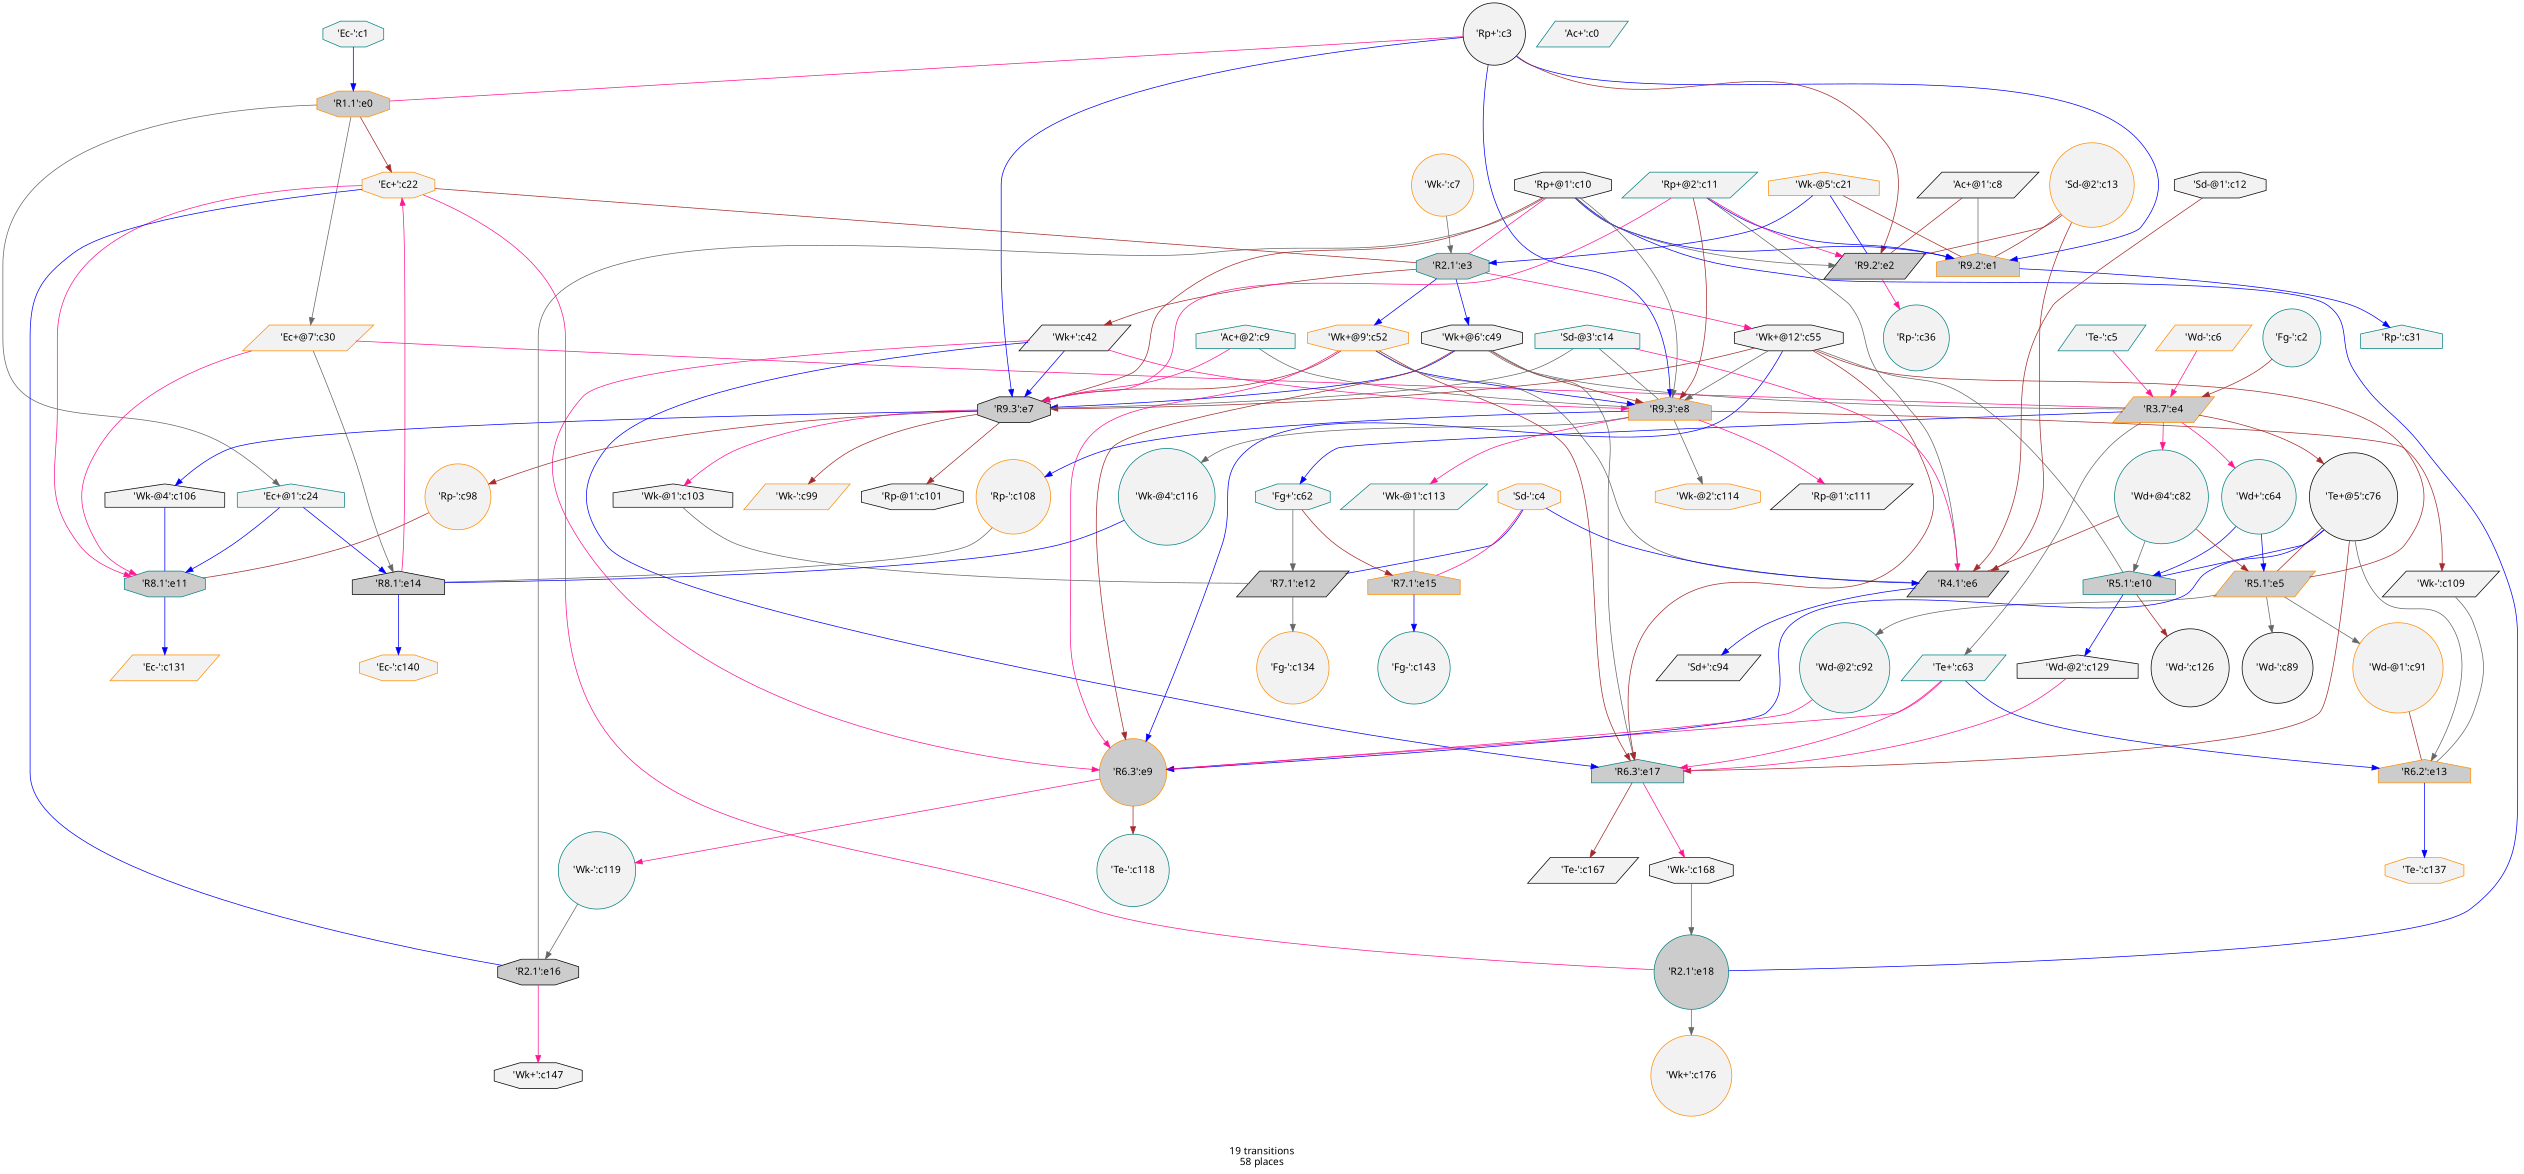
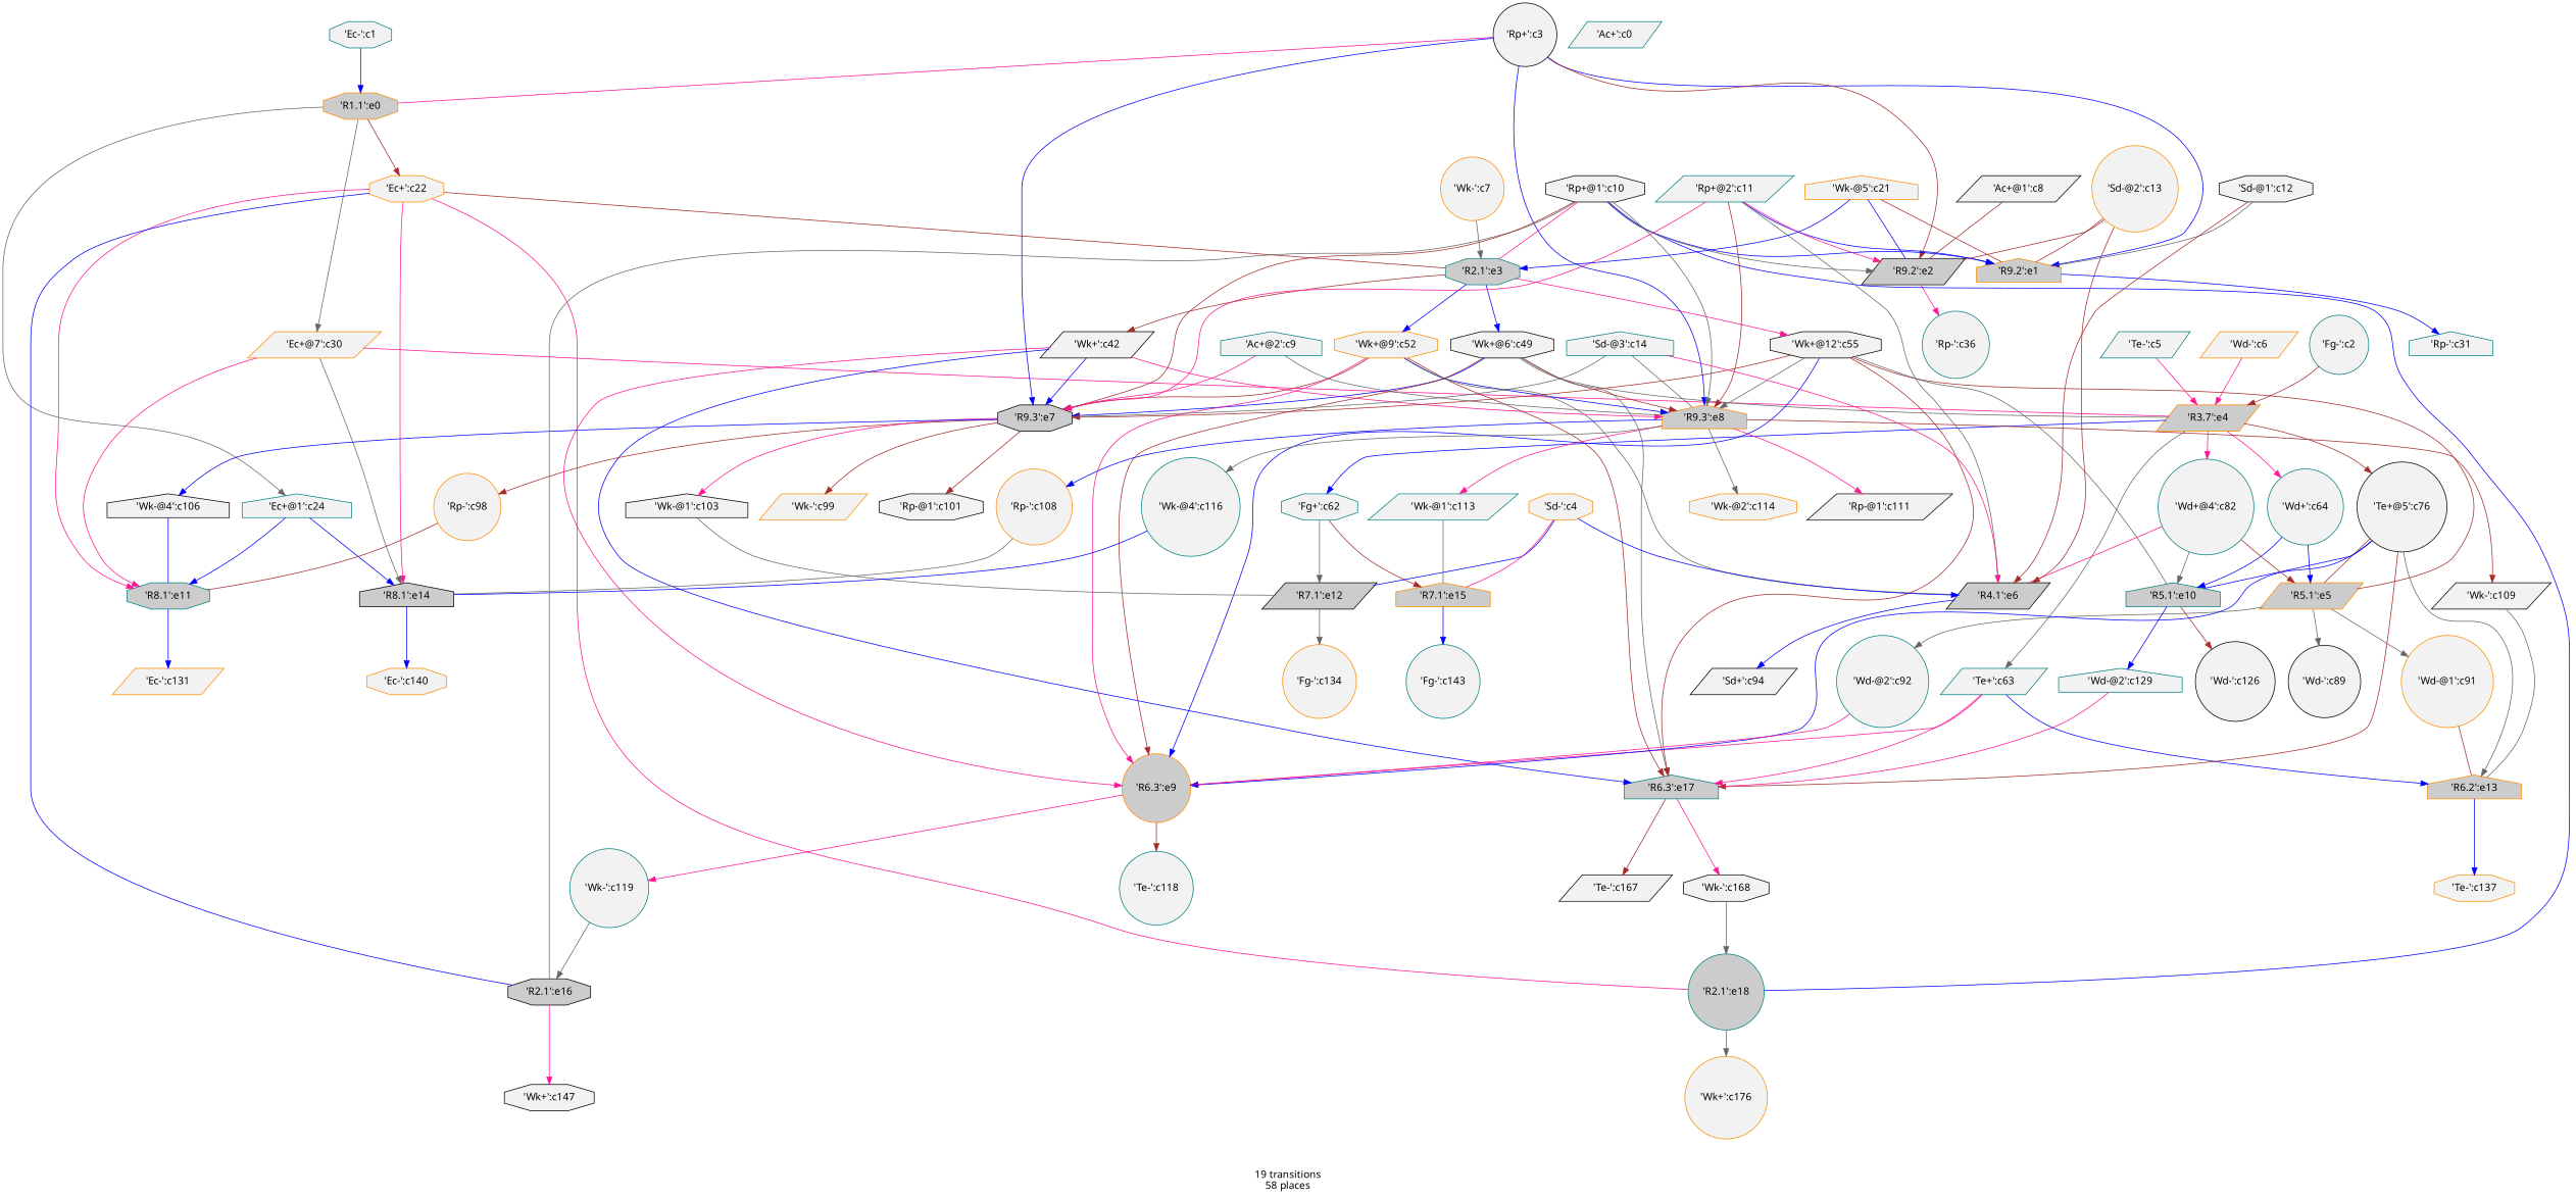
  digraph {
    fontname="Noto Sans"
    label="19 transitions\n58 places"
    node [color=darkorange fillcolor=gray95 fontname="Noto Sans" shape=circle style=filled]
    edge [color=blue fontname="Noto Sans"]
    n1 [fillcolor=gray80 label="'R1.1':e0" shape=octagon]
    n2 [label="'Ec+':c22" shape=octagon]
    n3 [color=teal label="'Ec+@1':c24" shape=house]
    n4 [label="'Ec+@7':c30" shape=parallelogram]
    n5 [color=teal fillcolor=gray80 label="'R2.1':e3" shape=octagon]
    n6 [color=teal fillcolor=gray80 label="'R8.1':e11" shape=octagon]
    n7 [color=black fillcolor=gray80 label="'R8.1':e14" shape=house]
    n8 [color=black fillcolor=gray80 label="'R2.1':e16" shape=octagon]
    n9 [color=teal fillcolor=gray80 label="'R2.1':e18"]
    n10 [fillcolor=gray80 label="'R3.7':e4" shape=parallelogram]
    n11 [fillcolor=gray80 label="'R9.2':e1" shape=house]
    n12 [color=teal label="'Rp-':c31" shape=house]
    n13 [color=black fillcolor=gray80 label="'R9.2':e2" shape=parallelogram]
    n14 [color=teal label="'Rp-':c36"]
    n15 [color=black label="'Wk+':c42" shape=parallelogram]
    n16 [color=black label="'Wk+@6':c49" shape=octagon]
    n17 [label="'Wk+@9':c52" shape=octagon]
    n18 [color=black label="'Wk+@12':c55" shape=octagon]
    n19 [color=black fillcolor=gray80 label="'R9.3':e7" shape=octagon]
    n20 [fillcolor=gray80 label="'R9.3':e8" shape=house]
    n21 [fillcolor=gray80 label="'R6.3':e9"]
    n22 [color=teal fillcolor=gray80 label="'R6.3':e17" shape=house]
    n23 [color=black fillcolor=gray80 label="'R4.1':e6" shape=parallelogram]
    n24 [fillcolor=gray80 label="'R5.1':e5" shape=parallelogram]
    n25 [color=teal fillcolor=gray80 label="'R5.1':e10" shape=house]
    n26 [color=teal label="'Fg+':c62" shape=octagon]
    n27 [color=teal label="'Te+':c63" shape=parallelogram]
    n28 [color=teal label="'Wd+':c64"]
    n29 [color=black label="'Te+@5':c76"]
    n30 [color=teal label="'Wd+@4':c82"]
    n31 [color=black fillcolor=gray80 label="'R7.1':e12" shape=parallelogram]
    n32 [fillcolor=gray80 label="'R7.1':e15" shape=house]
    n33 [fillcolor=gray80 label="'R6.2':e13" shape=house]
    n34 [color=black label="'Wd-':c89"]
    n35 [label="'Wd-@1':c91"]
    n36 [color=teal label="'Wd-@2':c92"]
    n37 [color=black label="'Sd+':c94" shape=parallelogram]
    n38 [label="'Rp-':c98"]
    n39 [label="'Wk-':c99" shape=parallelogram]
    n40 [color=black label="'Rp-@1':c101" shape=octagon]
    n41 [color=black label="'Wk-@1':c103" shape=house]
    n42 [color=black label="'Wk-@4':c106" shape=house]
    n43 [label="'Rp-':c108"]
    n44 [color=black label="'Wk-':c109" shape=parallelogram]
    n45 [color=black label="'Rp-@1':c111" shape=parallelogram]
    n46 [color=teal label="'Wk-@1':c113" shape=parallelogram]
    n47 [label="'Wk-@2':c114" shape=octagon]
    n48 [color=teal label="'Wk-@4':c116"]
    n49 [color=teal label="'Te-':c118"]
    n50 [color=teal label="'Wk-':c119"]
    n51 [color=black label="'Wd-':c126"]
-   n52 [color=black label="'Wd-@2':c129" shape=house]
+   n52 [color=teal label="'Wd-@2':c129" shape=house]
    n53 [label="'Ec-':c131" shape=parallelogram]
    n54 [label="'Fg-':c134"]
    n55 [label="'Te-':c137" shape=octagon]
    n56 [label="'Ec-':c140" shape=octagon]
    n57 [color=teal label="'Fg-':c143"]
    n58 [color=black label="'Wk+':c147" shape=octagon]
    n59 [color=black label="'Te-':c167" shape=parallelogram]
    n60 [color=black label="'Wk-':c168" shape=octagon]
    n61 [label="'Wk+':c176"]
    n62 [color=teal label="'Ac+':c0" shape=parallelogram]
    n63 [color=teal label="'Ec-':c1" shape=octagon]
    n64 [color=teal label="'Fg-':c2"]
    n65 [color=black label="'Rp+':c3"]
    n66 [label="'Sd-':c4" shape=octagon]
    n67 [color=teal label="'Te-':c5" shape=parallelogram]
    n68 [label="'Wd-':c6" shape=parallelogram]
    n69 [label="'Wk-':c7"]
    n70 [color=black label="'Ac+@1':c8" shape=parallelogram]
    n71 [color=teal label="'Ac+@2':c9" shape=house]
    n72 [color=black label="'Rp+@1':c10" shape=octagon]
    n73 [color=teal label="'Rp+@2':c11" shape=parallelogram]
    n74 [color=black label="'Sd-@1':c12" shape=octagon]
    n75 [label="'Sd-@2':c13"]
    n76 [color=teal label="'Sd-@3':c14" shape=house]
    n77 [label="'Wk-@5':c21" shape=house]
    n1 -> n2 [color=brown]
    n1 -> n3 [color=gray40]
    n1 -> n4 [color=gray40]
    n2 -> n5 [arrowhead=none color=brown]
    n2 -> n6 [color=deeppink]
-   n7 -> n2 [color=deeppink]
+   n2 -> n7 [color=deeppink]
    n2 -> n8 [arrowhead=none]
    n2 -> n9 [arrowhead=none color=deeppink]
    n3 -> n6
    n3 -> n7
    n4 -> n6 [color=deeppink]
    n4 -> n7 [color=gray40]
    n4 -> n10 [arrowhead=none color=deeppink]
    n5 -> n15 [color=brown]
    n5 -> n16
    n5 -> n17
    n5 -> n18 [color=deeppink]
    n6 -> n53
    n7 -> n56
    n8 -> n58 [color=deeppink]
    n9 -> n61 [color=gray40]
    n10 -> n26
    n10 -> n27 [color=gray40]
    n10 -> n28 [color=deeppink]
    n10 -> n29 [color=brown]
    n10 -> n30 [color=deeppink]
    n11 -> n12
    n13 -> n14 [color=deeppink]
    n15 -> n19
    n15 -> n20 [color=deeppink]
    n15 -> n21 [color=deeppink]
    n15 -> n22
    n16 -> n10 [arrowhead=none color=gray40]
    n16 -> n19
    n16 -> n20 [color=brown]
    n16 -> n21 [color=brown]
    n16 -> n22 [color=gray40]
    n17 -> n19 [color=brown]
    n17 -> n20
    n17 -> n21 [color=deeppink]
    n17 -> n22 [color=brown]
    n17 -> n23 [arrowhead=none color=gray40]
    n18 -> n19 [color=brown]
    n18 -> n20 [color=gray40]
    n18 -> n21
    n18 -> n22 [color=brown]
    n18 -> n24 [arrowhead=none color=brown]
    n18 -> n25 [arrowhead=none color=gray40]
    n19 -> n38 [color=brown]
    n19 -> n39 [color=brown]
    n19 -> n40 [color=brown]
    n19 -> n41 [color=deeppink]
    n19 -> n42
    n20 -> n43
    n20 -> n44 [color=brown]
    n20 -> n45 [color=deeppink]
    n20 -> n46 [color=deeppink]
    n20 -> n47 [color=gray40]
    n20 -> n48 [color=gray40]
    n21 -> n49 [color=brown]
    n21 -> n50 [color=deeppink]
    n22 -> n59 [color=brown]
    n22 -> n60 [color=deeppink]
    n23 -> n37
    n24 -> n34 [color=gray40]
    n24 -> n35 [color=gray40]
    n24 -> n36 [color=gray40]
    n25 -> n51 [color=brown]
    n25 -> n52
    n26 -> n31 [color=gray40]
    n26 -> n32 [color=brown]
    n27 -> n21 [color=deeppink]
    n27 -> n22 [color=deeppink]
    n27 -> n33
    n28 -> n24
    n28 -> n25
    n29 -> n21
    n29 -> n22 [color=brown]
    n29 -> n24 [arrowhead=none color=brown]
    n29 -> n25 [arrowhead=none]
    n29 -> n33 [color=gray40]
-   n30 -> n23 [arrowhead=none color=brown]
+   n30 -> n23 [arrowhead=none color=deeppink]
    n30 -> n24 [color=brown]
    n30 -> n25 [color=gray40]
    n31 -> n54 [color=gray40]
    n32 -> n57
    n33 -> n55
    n35 -> n33 [arrowhead=none color=brown]
    n36 -> n21 [arrowhead=none color=deeppink]
    n38 -> n6 [arrowhead=none color=brown]
    n41 -> n31 [arrowhead=none color=gray40]
    n42 -> n6 [arrowhead=none]
    n43 -> n7 [arrowhead=none color=gray40]
    n44 -> n33 [arrowhead=none color=gray40]
    n46 -> n32 [arrowhead=none color=gray40]
    n48 -> n7 [arrowhead=none]
    n50 -> n8 [color=gray40]
    n52 -> n22 [arrowhead=none color=deeppink]
    n60 -> n9 [color=gray40]
    n63 -> n1
    n64 -> n10 [color=brown]
    n65 -> n1 [arrowhead=none color=deeppink]
    n65 -> n11
    n65 -> n13 [color=brown]
    n65 -> n19
    n65 -> n20
    n66 -> n23
    n66 -> n31 [arrowhead=none]
    n66 -> n32 [arrowhead=none color=deeppink]
    n67 -> n10 [color=deeppink]
    n68 -> n10 [color=deeppink]
    n69 -> n5 [color=gray40]
-   n70 -> n11 [arrowhead=none color=gray40]
+   n74 -> n11 [arrowhead=none color=gray40]
    n70 -> n13 [arrowhead=none color=brown]
    n71 -> n19 [arrowhead=none color=deeppink]
    n71 -> n20 [arrowhead=none color=gray40]
    n72 -> n5 [arrowhead=none color=deeppink]
    n72 -> n8 [arrowhead=none color=gray40]
    n72 -> n9 [arrowhead=none]
    n72 -> n11
    n72 -> n13 [color=gray40]
    n72 -> n19 [color=brown]
    n72 -> n20 [color=gray40]
    n73 -> n11
    n73 -> n13 [color=deeppink]
    n73 -> n19 [color=deeppink]
    n73 -> n20 [color=brown]
    n73 -> n23 [arrowhead=none color=gray40]
    n74 -> n23 [color=brown]
    n75 -> n11 [arrowhead=none color=brown]
    n75 -> n13 [arrowhead=none color=brown]
    n75 -> n23 [color=brown]
    n76 -> n19 [arrowhead=none color=gray40]
    n76 -> n20 [arrowhead=none color=gray40]
    n76 -> n23 [color=deeppink]
    n77 -> n5
    n77 -> n11 [arrowhead=none color=brown]
    n77 -> n13 [arrowhead=none]
  }
